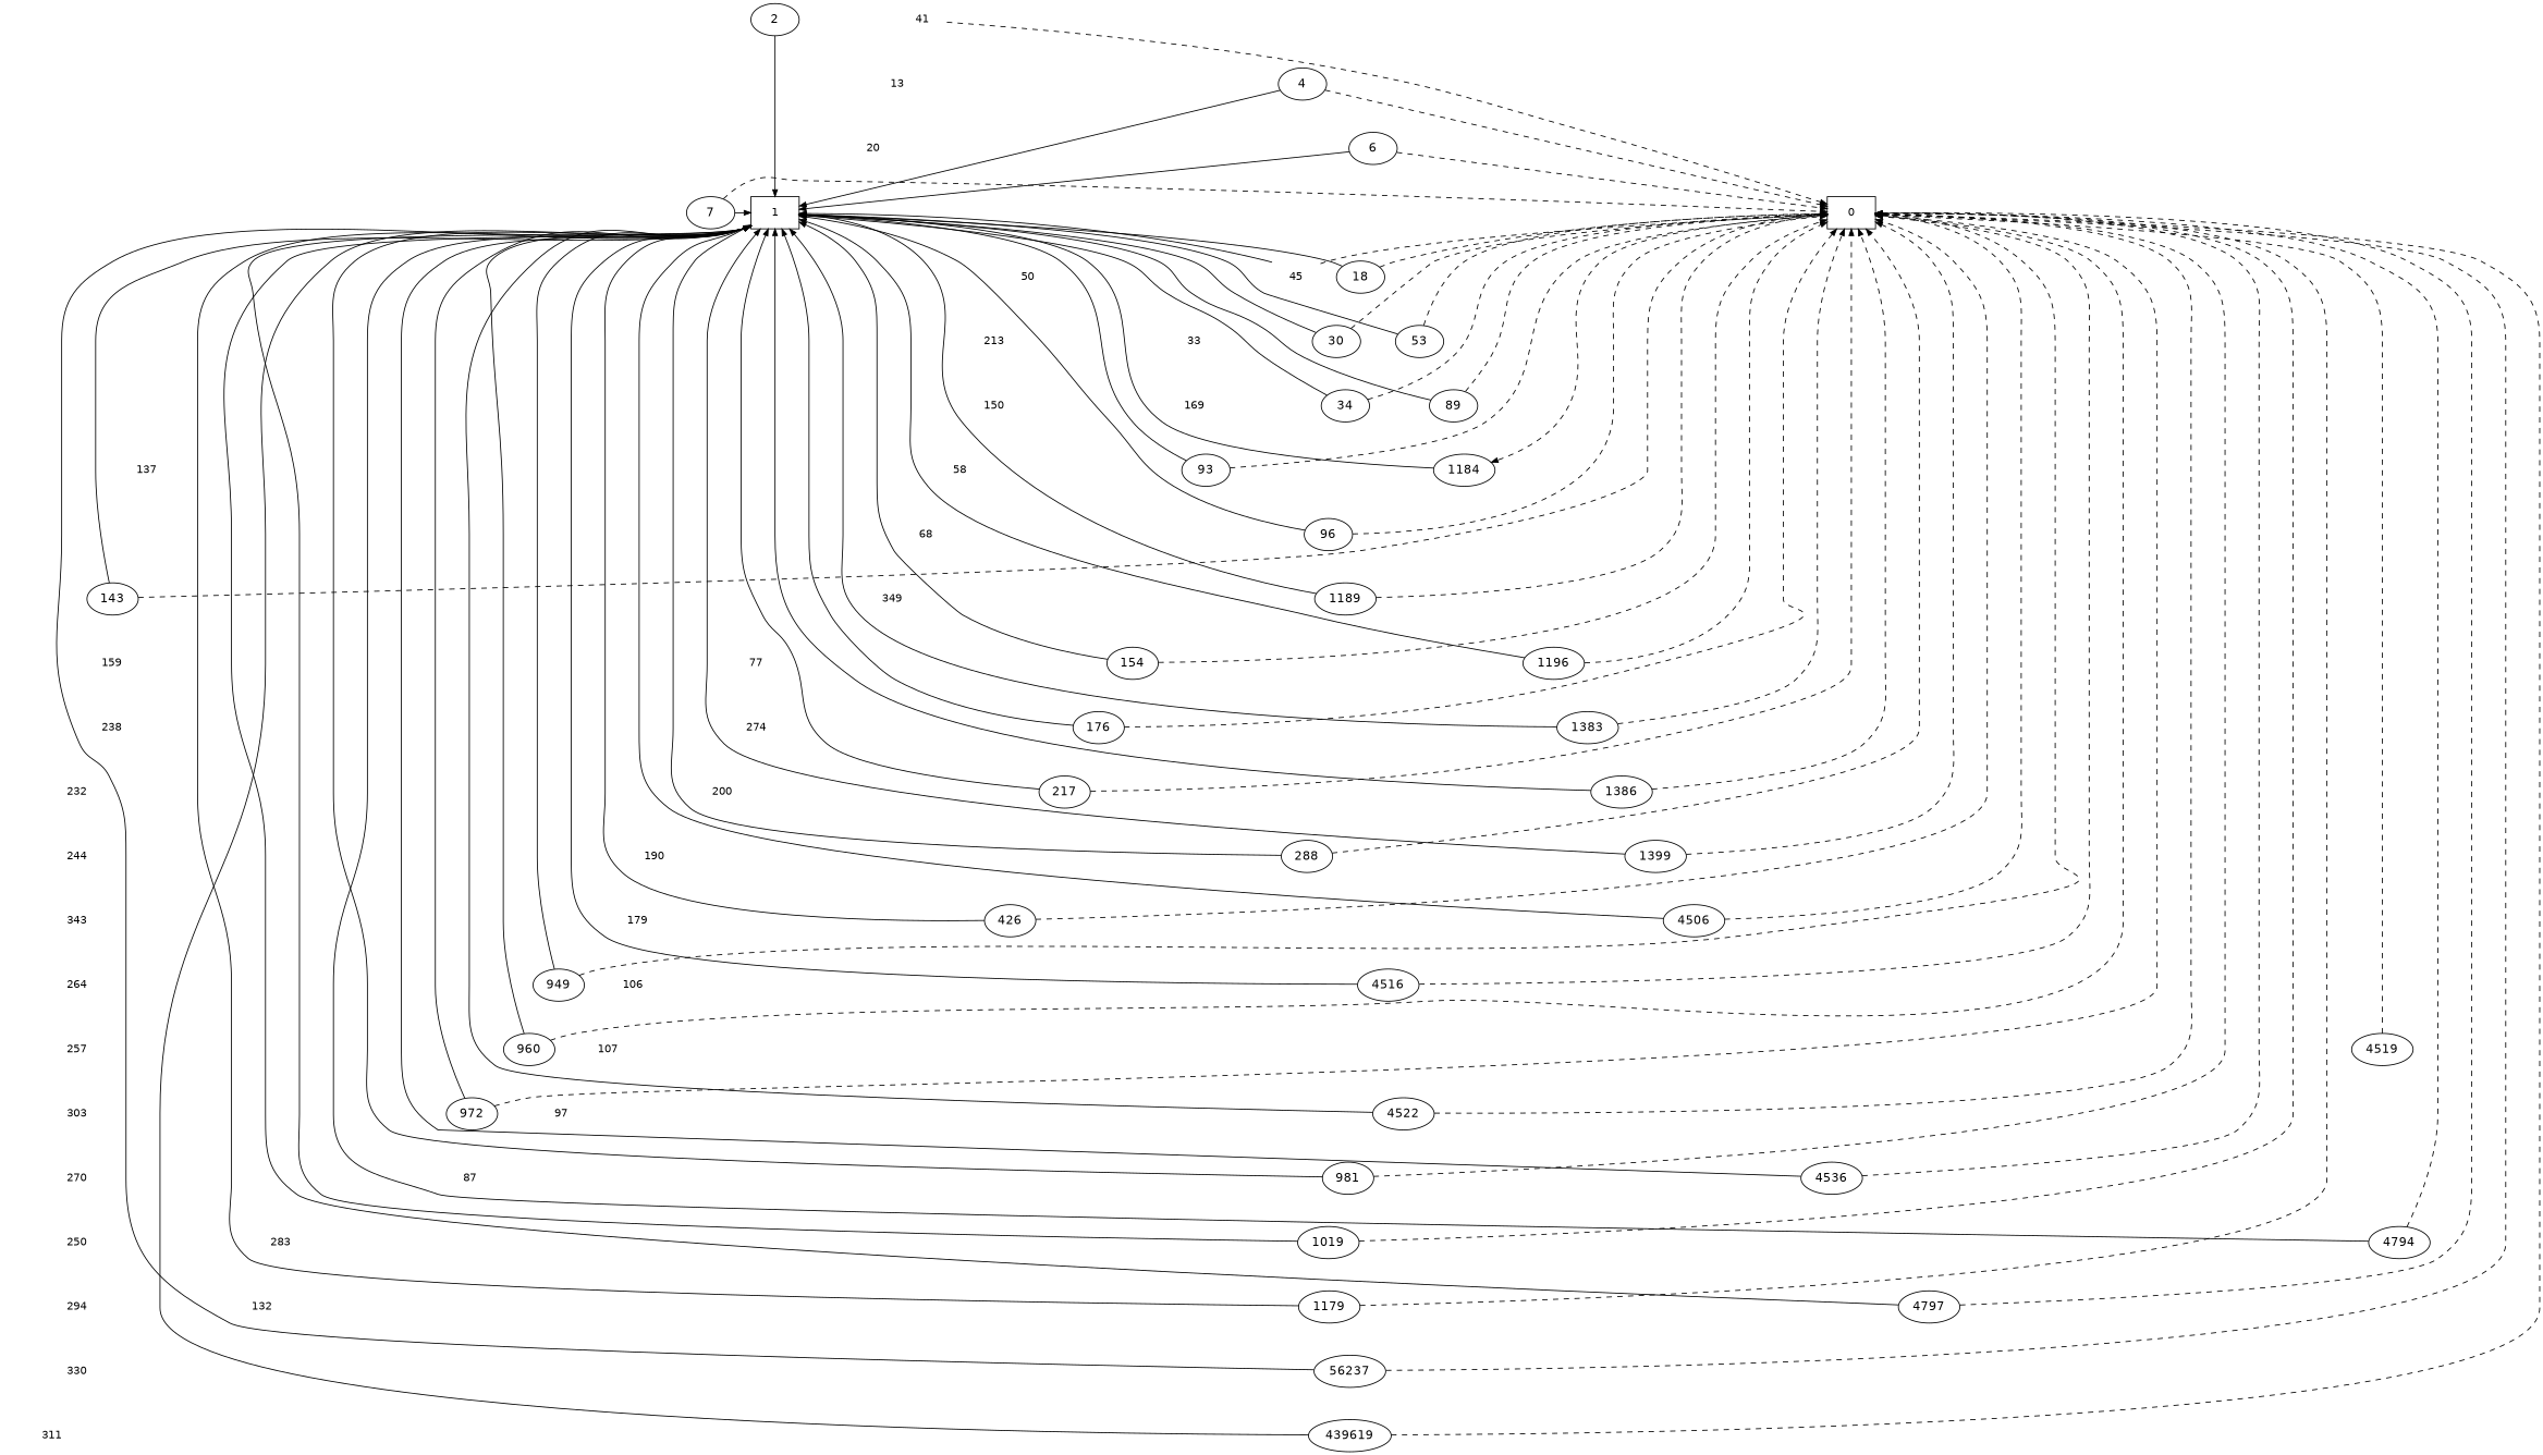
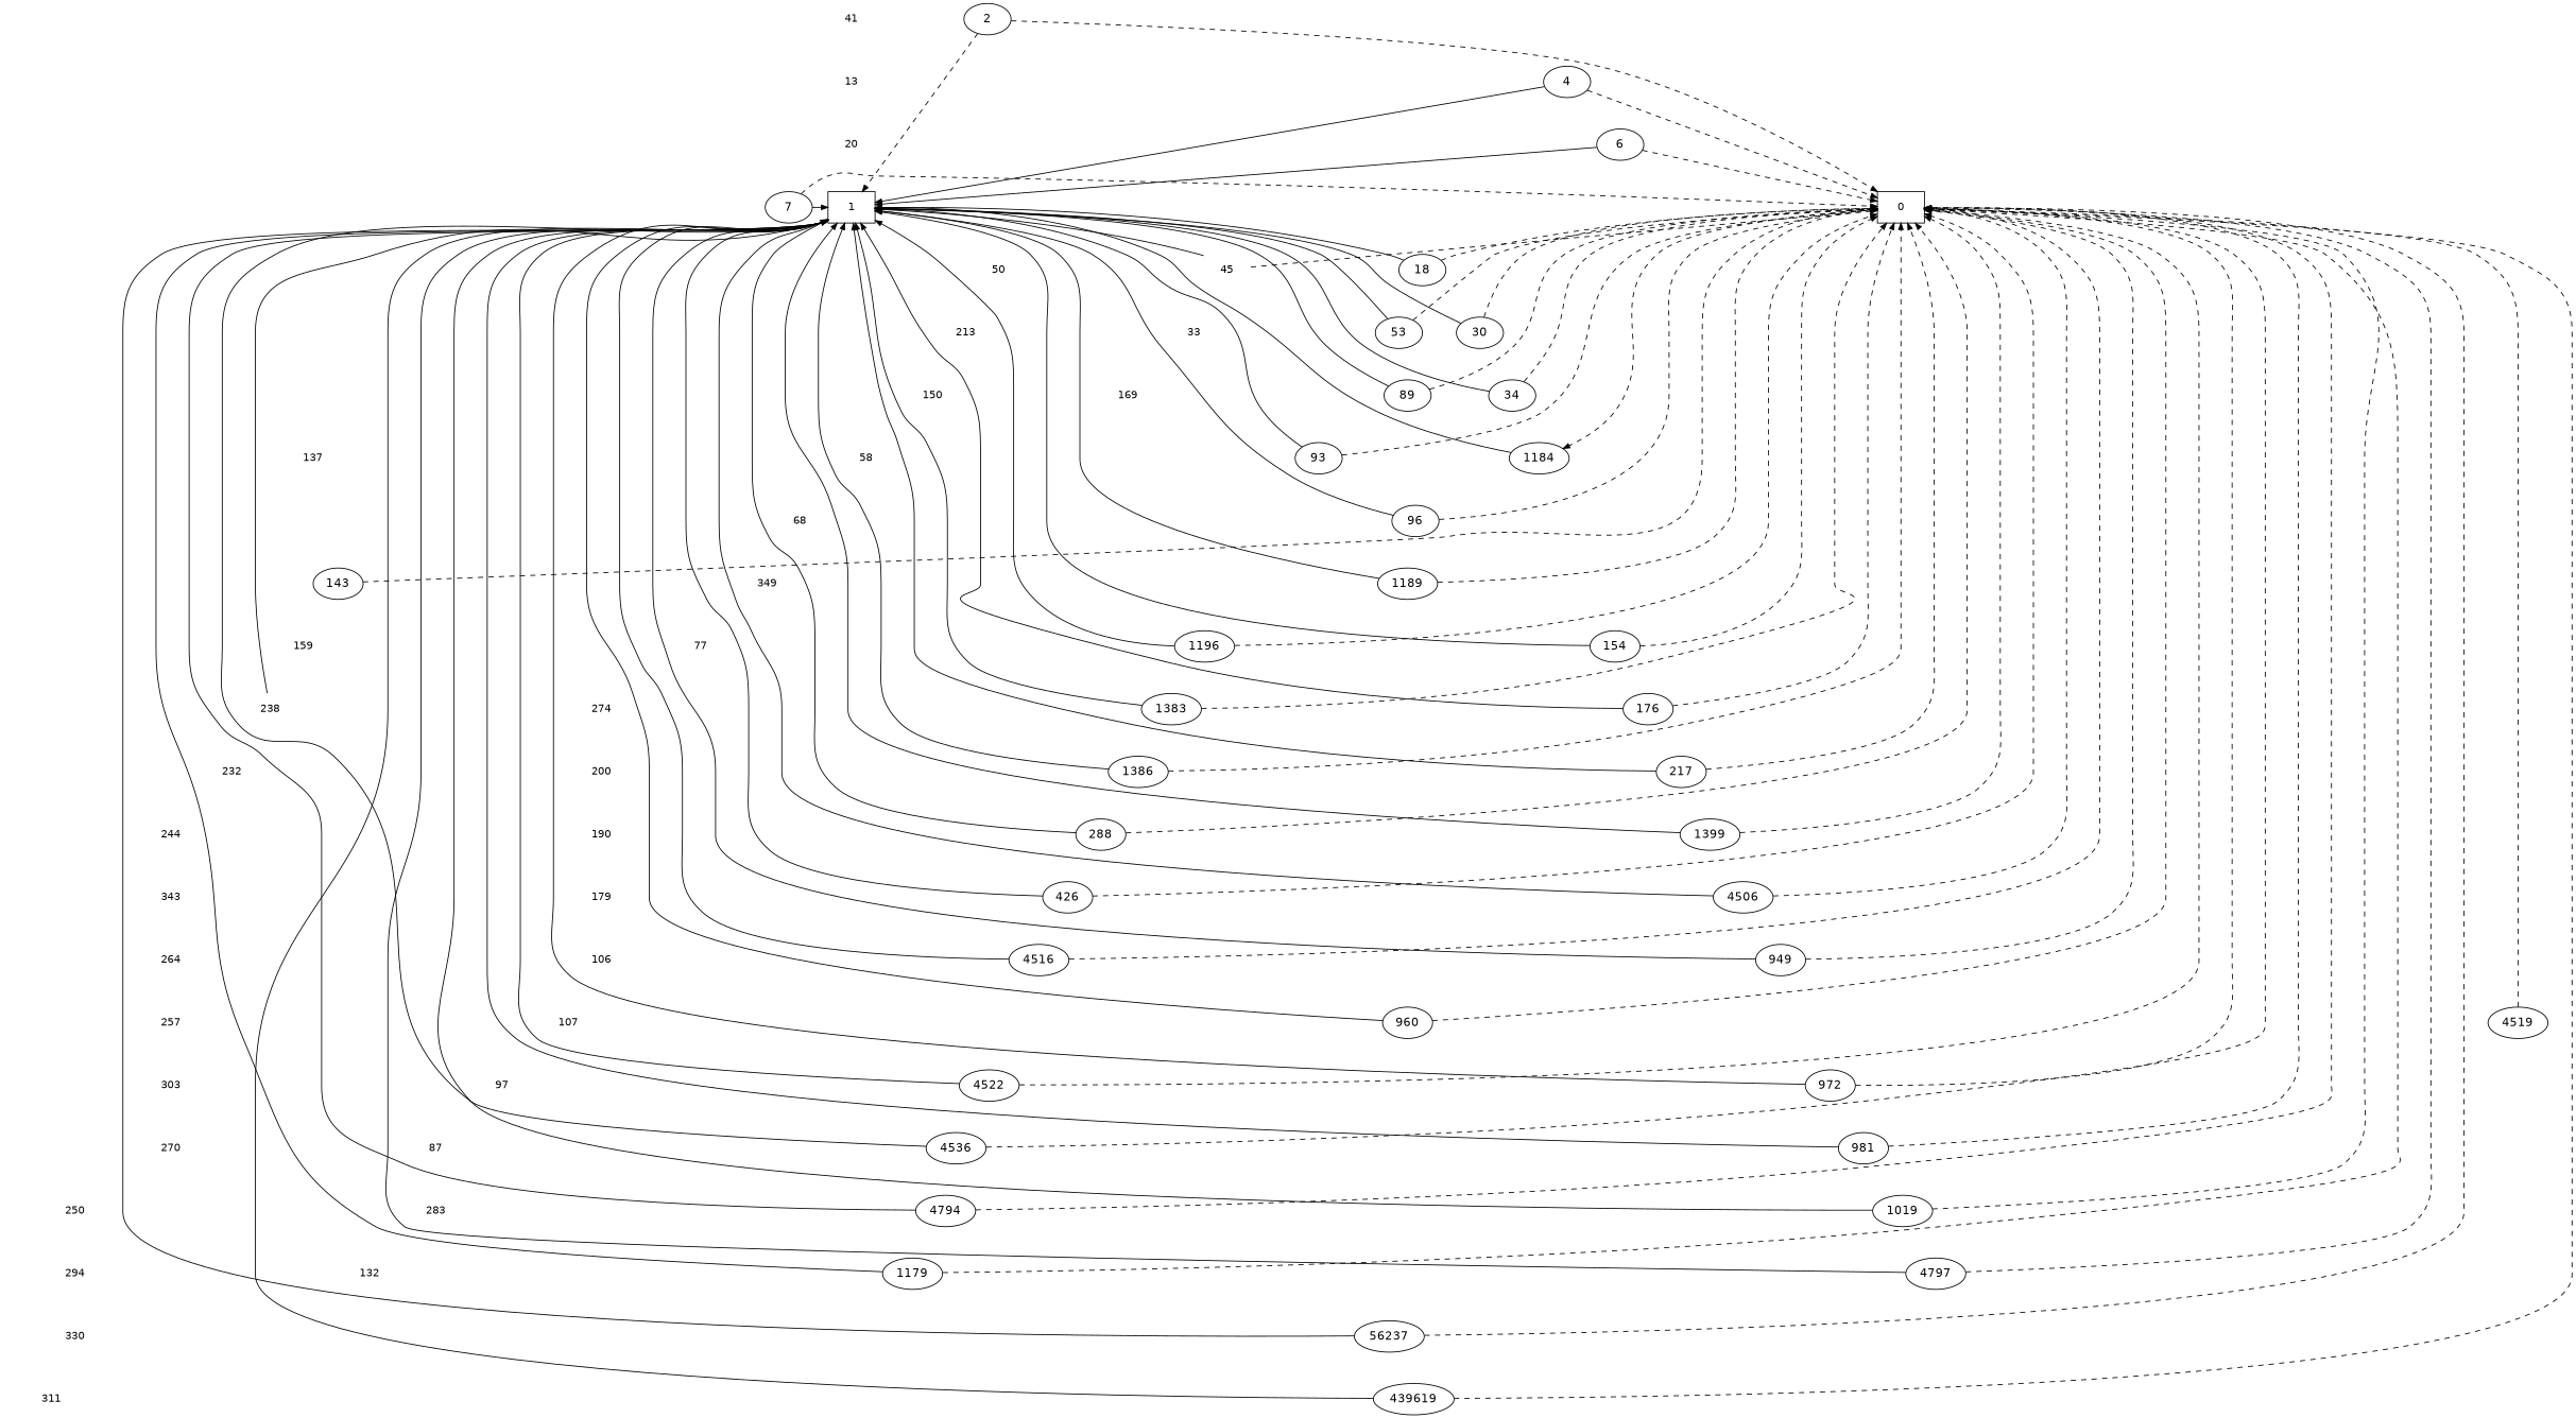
  digraph {
    fontname="DejaVu Sans"
    node [fontname="DejaVu Sans"]
    edge [arrowsize=.75 fontname="DejaVu Sans" style=dashed]
    T [style=invis]
    0 [fontsize=12 shape=box]
    1 [fontsize=12 shape=box]
    41 [fontsize=12 shape=plaintext]
    2
    13 [fontsize=12 shape=plaintext]
    4
    20 [fontsize=12 shape=plaintext]
    6
    7
    45 [fontsize=12 shape=plaintext]
    18
    33 [fontsize=12 shape=plaintext]
    30
    169 [fontsize=12 shape=plaintext]
    34
    50 [fontsize=12 shape=plaintext]
    213 [fontsize=12 shape=plaintext]
    53
    150 [fontsize=12 shape=plaintext]
    89
    58 [fontsize=12 shape=plaintext]
    93
    68 [fontsize=12 shape=plaintext]
    96
    349 [fontsize=12 shape=plaintext]
    143
    77 [fontsize=12 shape=plaintext]
    154
    274 [fontsize=12 shape=plaintext]
    176
    200 [fontsize=12 shape=plaintext]
    217
    190 [fontsize=12 shape=plaintext]
    288
    179 [fontsize=12 shape=plaintext]
    426
    n38 [fontsize=12 label=106 shape=plaintext]
    949
    132 [fontsize=12 shape=plaintext]
    1179
    107 [fontsize=12 shape=plaintext]
    960
    97 [fontsize=12 shape=plaintext]
    972
    87 [fontsize=12 shape=plaintext]
    981
    283 [fontsize=12 shape=plaintext]
    1019
    137 [fontsize=12 shape=plaintext]
    1184
    1189
    159 [fontsize=12 shape=plaintext]
    1196
    238 [fontsize=12 shape=plaintext]
    1383
    232 [fontsize=12 shape=plaintext]
    1386
    244 [fontsize=12 shape=plaintext]
    1399
    343 [fontsize=12 shape=plaintext]
    4506
    264 [fontsize=12 shape=plaintext]
    4516
    257 [fontsize=12 shape=plaintext]
    4519
    303 [fontsize=12 shape=plaintext]
    4522
    270 [fontsize=12 shape=plaintext]
    4536
    250 [fontsize=12 shape=plaintext]
    4794
    294 [fontsize=12 shape=plaintext]
    4797
    330 [fontsize=12 shape=plaintext]
    56237
    311 [fontsize=12 shape=plaintext]
    439619
    subgraph sub_1 {
      rank=same
      subgraph sub_2 {
        rank=same
        T
      }
      subgraph sub_3 {
        rank=same
        0
      }
      subgraph sub_4 {
        rank=same
        1
      }
    }
    subgraph sub_5 {
      rank=same
      2
      subgraph sub_6 {
        rank=same
        41
      }
    }
    subgraph sub_7 {
      rank=same
      4
      subgraph sub_8 {
        rank=same
        13
      }
    }
    subgraph sub_9 {
      rank=same
      6
      subgraph sub_10 {
        rank=same
        20
      }
    }
    subgraph sub_11 {
      rank=same
      7
      subgraph sub_12 {
        rank=same
        1
      }
    }
    subgraph sub_13 {
      rank=same
      18
      subgraph sub_14 {
        rank=same
        45
      }
    }
    subgraph sub_15 {
      rank=same
      30
      subgraph sub_16 {
        rank=same
        33
      }
    }
    subgraph sub_17 {
      rank=same
      34
      subgraph sub_18 {
        rank=same
        169
      }
    }
    subgraph sub_19 {
      rank=same
      45
      subgraph sub_20 {
        rank=same
        50
      }
    }
    subgraph sub_21 {
      rank=same
      53
      subgraph sub_22 {
        rank=same
        213
      }
    }
    subgraph sub_23 {
      rank=same
      89
      subgraph sub_24 {
        rank=same
        150
      }
    }
    subgraph sub_25 {
      rank=same
      93
      subgraph sub_26 {
        rank=same
        58
      }
    }
    subgraph sub_27 {
      rank=same
      96
      subgraph sub_28 {
        rank=same
        68
      }
    }
    subgraph sub_29 {
      rank=same
      143
      subgraph sub_30 {
        rank=same
        349
      }
    }
    subgraph sub_31 {
      rank=same
      154
      subgraph sub_32 {
        rank=same
        77
      }
    }
    subgraph sub_33 {
      rank=same
      176
      subgraph sub_34 {
        rank=same
        274
      }
    }
    subgraph sub_35 {
      rank=same
      217
      subgraph sub_36 {
        rank=same
        200
      }
    }
    subgraph sub_37 {
      rank=same
      288
      subgraph sub_38 {
        rank=same
        190
      }
    }
    subgraph sub_39 {
      rank=same
      426
      subgraph sub_40 {
        rank=same
        179
      }
    }
    subgraph sub_41 {
      rank=same
      949
      subgraph sub_42 {
        rank=same
        n38
      }
    }
    subgraph sub_43 {
      rank=same
      1179
      subgraph sub_44 {
        rank=same
        132
      }
    }
    subgraph sub_45 {
      rank=same
      960
      subgraph sub_46 {
        rank=same
        107
      }
    }
    subgraph sub_47 {
      rank=same
      972
      subgraph sub_48 {
        rank=same
        97
      }
    }
    subgraph sub_49 {
      rank=same
      981
      subgraph sub_50 {
        rank=same
        87
      }
    }
    subgraph sub_51 {
      rank=same
      1019
      subgraph sub_52 {
        rank=same
        283
      }
    }
    subgraph sub_53 {
      rank=same
      1184
      subgraph sub_54 {
        rank=same
        137
      }
    }
    subgraph sub_55 {
      rank=same
      1189
      subgraph sub_56 {
        rank=same
        143
      }
    }
    subgraph sub_57 {
      rank=same
      1196
      subgraph sub_58 {
        rank=same
        159
      }
    }
    subgraph sub_59 {
      rank=same
      1383
      subgraph sub_60 {
        rank=same
        238
      }
    }
    subgraph sub_61 {
      rank=same
      1386
      subgraph sub_62 {
        rank=same
        232
      }
    }
    subgraph sub_63 {
      rank=same
      1399
      subgraph sub_64 {
        rank=same
        244
      }
    }
    subgraph sub_65 {
      rank=same
      4506
      subgraph sub_66 {
        rank=same
        343
      }
    }
    subgraph sub_67 {
      rank=same
      4516
      subgraph sub_68 {
        rank=same
        264
      }
    }
    subgraph sub_69 {
      rank=same
      4519
      subgraph sub_70 {
        rank=same
        257
      }
    }
    subgraph sub_71 {
      rank=same
      4522
      subgraph sub_72 {
        rank=same
        303
      }
    }
    subgraph sub_73 {
      rank=same
      4536
      subgraph sub_74 {
        rank=same
        270
      }
    }
    subgraph sub_75 {
      rank=same
      4794
      subgraph sub_76 {
        rank=same
        250
      }
    }
    subgraph sub_77 {
      rank=same
      4797
      subgraph sub_78 {
        rank=same
        294
      }
    }
    subgraph sub_79 {
      rank=same
      56237
      subgraph sub_80 {
        rank=same
        330
      }
    }
    subgraph sub_81 {
      rank=same
      439619
      subgraph sub_82 {
        rank=same
        311
      }
    }
    0 -> 1184
    1 -> 45 [style=invis arrowsize=""]
    41 -> 13 [style=invis arrowsize=""]
-   41 -> 0
-   2 -> 1 [style=solid]
+   2 -> 0
+   2 -> 1
    13 -> 20 [style=invis arrowsize=""]
    4 -> 0
    4 -> 1 [style=solid]
    20 -> 1 [style=invis arrowsize=""]
    6 -> 0
    6 -> 1 [style=solid]
    7 -> 0
    7 -> 1 [style=solid]
    45 -> 0
    45 -> 1 [style=solid]
    45 -> 33 [style=invis arrowsize=""]
    18 -> 0
    18 -> 1 [style=solid]
    33 -> 169 [style=invis arrowsize=""]
    30 -> 0
    30 -> 1 [style=solid]
    169 -> 50 [style=invis arrowsize=""]
    34 -> 0
    34 -> 1 [style=solid]
    50 -> 213 [style=invis arrowsize=""]
    213 -> 150 [style=invis arrowsize=""]
    53 -> 0
    53 -> 1 [style=solid]
    150 -> 58 [style=invis arrowsize=""]
    89 -> 0
    89 -> 1 [style=solid]
    58 -> 68 [style=invis arrowsize=""]
    93 -> 0
    93 -> 1 [style=solid]
    68 -> 349 [style=invis arrowsize=""]
    96 -> 0
    96 -> 1 [style=solid]
    349 -> 77 [style=invis arrowsize=""]
    143 -> 0
-   143 -> 1 [style=solid]
+   238 -> 1 [style=solid]
    143 -> 159 [style=invis arrowsize=""]
    77 -> 274 [style=invis arrowsize=""]
    154 -> 0
    154 -> 1 [style=solid]
    274 -> 200 [style=invis arrowsize=""]
    176 -> 0
    176 -> 1 [style=solid]
    200 -> 190 [style=invis arrowsize=""]
    217 -> 0
    217 -> 1 [style=solid]
    190 -> 179 [style=invis arrowsize=""]
    288 -> 0
    288 -> 1 [style=solid]
    179 -> n38 [style=invis arrowsize=""]
    426 -> 0
    426 -> 1 [style=solid]
    n38 -> 107 [style=invis arrowsize=""]
    949 -> 0
    949 -> 1 [style=solid]
    132 -> 137 [style=invis arrowsize=""]
    1179 -> 0
    1179 -> 1 [style=solid]
    107 -> 97 [style=invis arrowsize=""]
    960 -> 0
    960 -> 1 [style=solid]
    97 -> 87 [style=invis arrowsize=""]
    972 -> 0
    972 -> 1 [style=solid]
    87 -> 283 [style=invis arrowsize=""]
    981 -> 0
    981 -> 1 [style=solid]
    283 -> 132 [style=invis arrowsize=""]
    1019 -> 0
    1019 -> 1 [style=solid]
    137 -> 143 [style=invis arrowsize=""]
    1184 -> 1 [style=solid]
    1189 -> 0
    1189 -> 1 [style=solid]
    159 -> 238 [style=invis arrowsize=""]
    1196 -> 0
    1196 -> 1 [style=solid]
    238 -> 232 [style=invis arrowsize=""]
    1383 -> 0
    1383 -> 1 [style=solid]
    232 -> 244 [style=invis arrowsize=""]
    1386 -> 0
    1386 -> 1 [style=solid]
    244 -> 343 [style=invis arrowsize=""]
    1399 -> 0
    1399 -> 1 [style=solid]
    343 -> 264 [style=invis arrowsize=""]
    4506 -> 0
    4506 -> 1 [style=solid]
    264 -> 257 [style=invis arrowsize=""]
    4516 -> 0
    4516 -> 1 [style=solid]
    257 -> 303 [style=invis arrowsize=""]
    4519 -> 0
    303 -> 270 [style=invis arrowsize=""]
    4522 -> 0
    4522 -> 1 [style=solid]
    270 -> 250 [style=invis arrowsize=""]
    4536 -> 0
    4536 -> 1 [style=solid]
    250 -> 294 [style=invis arrowsize=""]
    4794 -> 0
    4794 -> 1 [style=solid]
    294 -> 330 [style=invis arrowsize=""]
    4797 -> 0
    4797 -> 1 [style=solid]
    330 -> 311 [style=invis arrowsize=""]
    56237 -> 0
    56237 -> 1 [style=solid]
    311 -> T [style=invis arrowsize=""]
    439619 -> 0
    439619 -> 1 [style=solid]
  }
